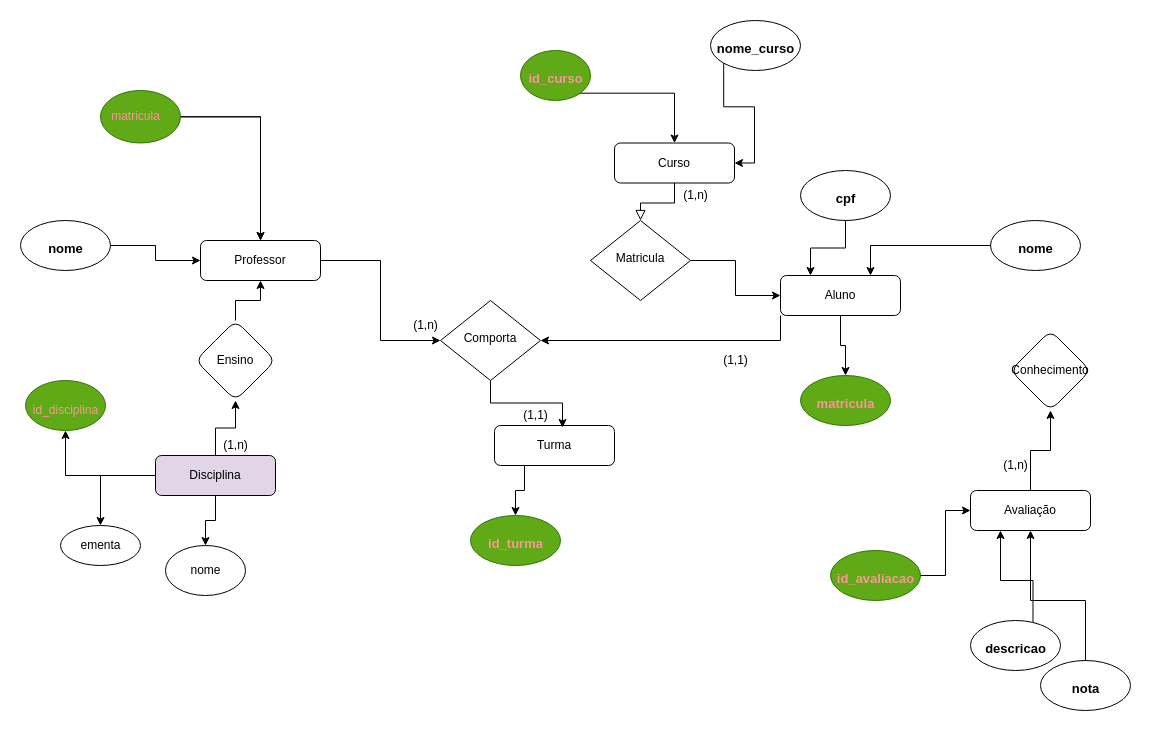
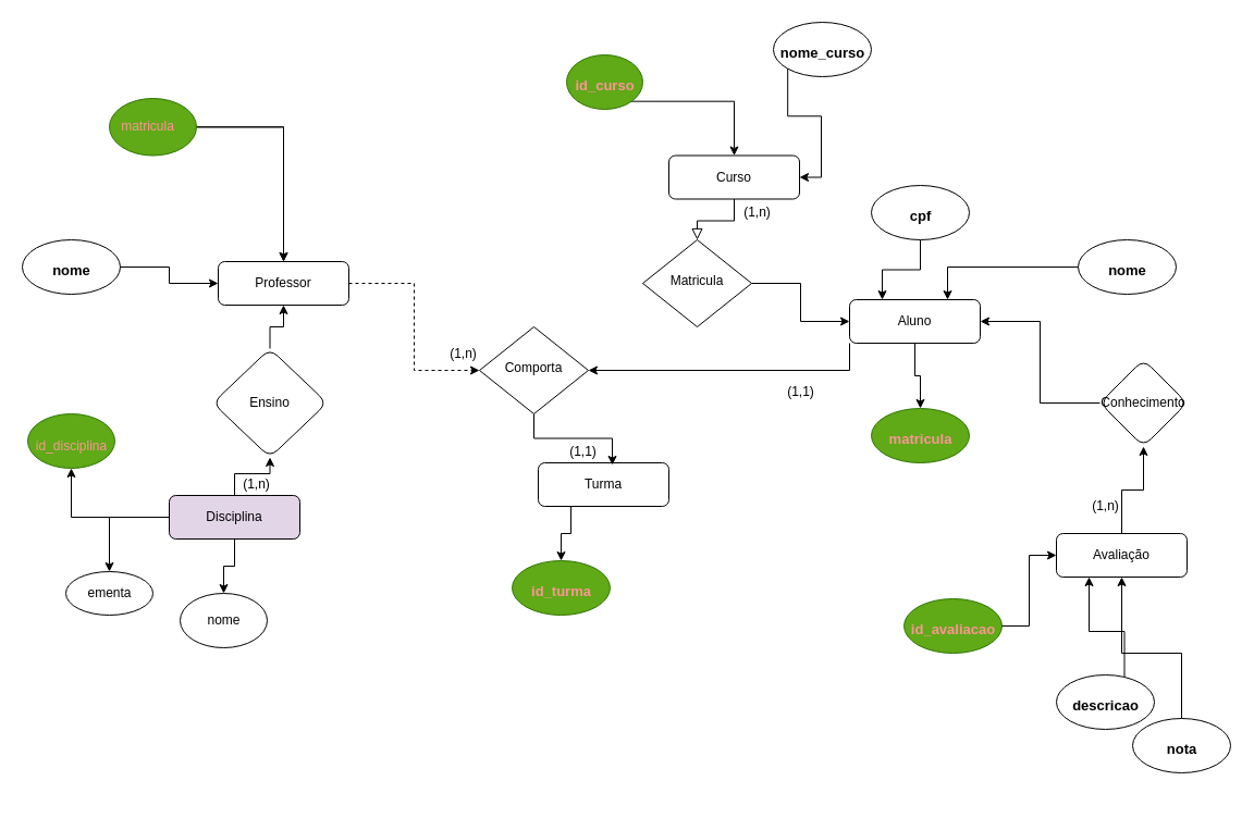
  <mxCell id="0" />
  <mxCell id="1" parent="0" />
  <mxCell id="2" value="" style="rounded=0;html=1;jettySize=auto;orthogonalLoop=1;fontSize=11;endArrow=block;endFill=0;endSize=8;strokeWidth=1;shadow=0;labelBackgroundColor=none;edgeStyle=orthogonalEdgeStyle;entryX=0.5;entryY=0;entryDx=0;entryDy=0;" parent="1" source="3" target="5" edge="1"><mxGeometry relative="1" as="geometry" /></mxCell>
  <mxCell id="3" value="Curso" style="rounded=1;whiteSpace=wrap;html=1;fontSize=12;glass=0;strokeWidth=1;shadow=0;" parent="1" vertex="1"><mxGeometry x="614" y="142.5" width="120" height="40" as="geometry" /></mxCell>
  <mxCell id="4" style="edgeStyle=orthogonalEdgeStyle;rounded=0;orthogonalLoop=1;jettySize=auto;html=1;exitX=1;exitY=0.5;exitDx=0;exitDy=0;entryX=0;entryY=0.5;entryDx=0;entryDy=0;" edge="1" parent="1" source="5" target="8"><mxGeometry relative="1" as="geometry" /></mxCell>
  <mxCell id="5" value="Matricula" style="rhombus;whiteSpace=wrap;html=1;shadow=0;fontFamily=Helvetica;fontSize=12;align=center;strokeWidth=1;spacing=6;spacingTop=-4;" parent="1" vertex="1"><mxGeometry x="590" y="220" width="100" height="80" as="geometry" /></mxCell>
  <mxCell id="6" value="" style="edgeStyle=orthogonalEdgeStyle;rounded=0;orthogonalLoop=1;jettySize=auto;html=1;entryX=0.5;entryY=0;entryDx=0;entryDy=0;" edge="1" parent="1" source="8" target="54"><mxGeometry relative="1" as="geometry"><mxPoint x="860" y="375" as="targetPoint" /></mxGeometry></mxCell>
  <mxCell id="7" style="edgeStyle=orthogonalEdgeStyle;rounded=0;orthogonalLoop=1;jettySize=auto;html=1;exitX=0;exitY=1;exitDx=0;exitDy=0;entryX=1;entryY=0.5;entryDx=0;entryDy=0;" edge="1" parent="1" source="8" target="75"><mxGeometry relative="1" as="geometry" /></mxCell>
  <mxCell id="8" value="Aluno" style="rounded=1;whiteSpace=wrap;html=1;fontSize=12;glass=0;strokeWidth=1;shadow=0;" parent="1" vertex="1"><mxGeometry x="780" y="275" width="120" height="40" as="geometry" /></mxCell>
  <mxCell id="9" value="" style="edgeStyle=orthogonalEdgeStyle;rounded=0;orthogonalLoop=1;jettySize=auto;html=1;entryX=0.5;entryY=1;entryDx=0;entryDy=0;" edge="1" parent="1" source="10" target="77"><mxGeometry relative="1" as="geometry"><mxPoint x="1170" y="410" as="targetPoint" /></mxGeometry></mxCell>
  <mxCell id="10" value="Avaliação" style="rounded=1;whiteSpace=wrap;html=1;fontSize=12;glass=0;strokeWidth=1;shadow=0;" vertex="1" parent="1"><mxGeometry x="970" y="490" width="120" height="40" as="geometry" /></mxCell>
  <mxCell id="11" value="" style="edgeStyle=orthogonalEdgeStyle;rounded=0;orthogonalLoop=1;jettySize=auto;html=1;" edge="1" parent="1" source="15" target="40"><mxGeometry relative="1" as="geometry" /></mxCell>
  <mxCell id="12" value="" style="edgeStyle=orthogonalEdgeStyle;rounded=0;orthogonalLoop=1;jettySize=auto;html=1;" edge="1" parent="1" source="15" target="37"><mxGeometry relative="1" as="geometry" /></mxCell>
  <mxCell id="13" value="" style="edgeStyle=orthogonalEdgeStyle;rounded=0;orthogonalLoop=1;jettySize=auto;html=1;" edge="1" parent="1" source="15" target="34"><mxGeometry relative="1" as="geometry" /></mxCell>
  <mxCell id="14" value="" style="edgeStyle=orthogonalEdgeStyle;rounded=0;orthogonalLoop=1;jettySize=auto;html=1;" edge="1" parent="1" source="15" target="74"><mxGeometry relative="1" as="geometry" /></mxCell>
  <mxCell id="15" value="Disciplina" style="rounded=1;whiteSpace=wrap;html=1;fontSize=12;glass=0;strokeWidth=1;shadow=0;fillColor=#e1d5e7;" vertex="1" parent="1"><mxGeometry x="155" y="455" width="120" height="40" as="geometry" /></mxCell>
  <mxCell id="16" style="edgeStyle=orthogonalEdgeStyle;rounded=0;orthogonalLoop=1;jettySize=auto;html=1;exitX=0.25;exitY=1;exitDx=0;exitDy=0;entryX=0.5;entryY=0;entryDx=0;entryDy=0;" edge="1" parent="1" source="17" target="71"><mxGeometry relative="1" as="geometry" /></mxCell>
  <mxCell id="17" value="Turma" style="rounded=1;whiteSpace=wrap;html=1;fontSize=12;glass=0;strokeWidth=1;shadow=0;" vertex="1" parent="1"><mxGeometry x="494" y="425" width="120" height="40" as="geometry" /></mxCell>
- <mxCell id="18" style="edgeStyle=orthogonalEdgeStyle;rounded=0;orthogonalLoop=1;jettySize=auto;html=1;exitX=1;exitY=0.5;exitDx=0;exitDy=0;entryX=0;entryY=0.5;entryDx=0;entryDy=0;" edge="1" parent="1" source="19" target="75"><mxGeometry relative="1" as="geometry" /></mxCell>
+ <mxCell id="18" style="edgeStyle=orthogonalEdgeStyle;rounded=0;orthogonalLoop=1;jettySize=auto;html=1;exitX=1;exitY=0.5;exitDx=0;exitDy=0;entryX=0;entryY=0.5;entryDx=0;entryDy=0;dashed=1;" edge="1" parent="1" source="19" target="75"><mxGeometry relative="1" as="geometry" /></mxCell>
  <mxCell id="19" value="Professor" style="rounded=1;whiteSpace=wrap;html=1;fontSize=12;glass=0;strokeWidth=1;shadow=0;" vertex="1" parent="1"><mxGeometry x="200" y="240" width="120" height="40" as="geometry" /></mxCell>
  <mxCell id="20" style="edgeStyle=orthogonalEdgeStyle;rounded=0;orthogonalLoop=1;jettySize=auto;html=1;exitX=0;exitY=1;exitDx=0;exitDy=0;entryX=0.5;entryY=0;entryDx=0;entryDy=0;" edge="1" parent="1" source="68" target="3"><mxGeometry relative="1" as="geometry" /></mxCell>
  <mxCell id="21" style="edgeStyle=orthogonalEdgeStyle;rounded=0;orthogonalLoop=1;jettySize=auto;html=1;exitX=0;exitY=0;exitDx=0;exitDy=0;entryX=1;entryY=0.5;entryDx=0;entryDy=0;" edge="1" parent="1" source="65" target="3"><mxGeometry relative="1" as="geometry" /></mxCell>
  <mxCell id="22" value="" style="edgeStyle=orthogonalEdgeStyle;rounded=0;orthogonalLoop=1;jettySize=auto;html=1;" edge="1" parent="1" source="25" target="19"><mxGeometry relative="1" as="geometry" /></mxCell>
  <mxCell id="23" value="" style="edgeStyle=orthogonalEdgeStyle;rounded=0;orthogonalLoop=1;jettySize=auto;html=1;" edge="1" parent="1" source="26" target="19"><mxGeometry relative="1" as="geometry" /></mxCell>
  <mxCell id="24" value="" style="group" vertex="1" connectable="0" parent="1"><mxGeometry x="100" y="90" width="80" height="52.5" as="geometry" /></mxCell>
  <mxCell id="25" value="" style="ellipse;whiteSpace=wrap;html=1;container=0;fillColor=#60a917;fontColor=#ffffff;strokeColor=#2D7600;" vertex="1" parent="24"><mxGeometry width="80" height="52.5" as="geometry" /></mxCell>
  <mxCell id="26" value="&lt;font color=&quot;#fc9595&quot;&gt;matricula&lt;/font&gt;" style="text;html=1;align=center;verticalAlign=middle;resizable=0;points=[];autosize=1;strokeColor=none;fillColor=none;container=0;" vertex="1" parent="24"><mxGeometry y="11.25" width="70" height="30" as="geometry" /></mxCell>
  <mxCell id="27" value="" style="group;rotation=90;" vertex="1" connectable="0" parent="1"><mxGeometry x="830" y="550" width="90" height="50" as="geometry" /></mxCell>
  <mxCell id="28" value="" style="ellipse;whiteSpace=wrap;html=1;fillColor=#60a917;fontColor=#ffffff;strokeColor=#2D7600;" vertex="1" parent="27"><mxGeometry width="90" height="50" as="geometry" /></mxCell>
  <mxCell id="29" value="&lt;font color=&quot;#fc9595&quot; style=&quot;font-size: 13px;&quot;&gt;id_avaliacao&lt;/font&gt;" style="text;strokeColor=none;fillColor=none;html=1;fontSize=24;fontStyle=1;verticalAlign=middle;align=center;" vertex="1" parent="27"><mxGeometry x="10" y="10" width="70" height="30" as="geometry" /></mxCell>
  <mxCell id="30" style="edgeStyle=orthogonalEdgeStyle;rounded=0;orthogonalLoop=1;jettySize=auto;html=1;exitX=1;exitY=0.5;exitDx=0;exitDy=0;entryX=0;entryY=0.5;entryDx=0;entryDy=0;" edge="1" parent="1" source="28" target="10"><mxGeometry relative="1" as="geometry" /></mxCell>
  <mxCell id="31" style="edgeStyle=orthogonalEdgeStyle;rounded=0;orthogonalLoop=1;jettySize=auto;html=1;exitX=0.5;exitY=0;exitDx=0;exitDy=0;entryX=0.5;entryY=1;entryDx=0;entryDy=0;" edge="1" parent="1" source="48" target="10"><mxGeometry relative="1" as="geometry" /></mxCell>
  <mxCell id="32" style="edgeStyle=orthogonalEdgeStyle;rounded=0;orthogonalLoop=1;jettySize=auto;html=1;exitX=0.75;exitY=0;exitDx=0;exitDy=0;entryX=0.25;entryY=1;entryDx=0;entryDy=0;" edge="1" parent="1" source="45" target="10"><mxGeometry relative="1" as="geometry" /></mxCell>
  <mxCell id="33" value="" style="group" vertex="1" connectable="0" parent="1"><mxGeometry x="60" y="525" width="80" height="40" as="geometry" /></mxCell>
  <mxCell id="34" value="" style="ellipse;whiteSpace=wrap;html=1;rounded=1;glass=0;strokeWidth=1;shadow=0;" vertex="1" parent="33"><mxGeometry width="80" height="40" as="geometry" /></mxCell>
  <mxCell id="35" value="ementa" style="text;html=1;align=center;verticalAlign=middle;resizable=0;points=[];autosize=1;strokeColor=none;fillColor=none;" vertex="1" parent="33"><mxGeometry x="10" y="5" width="60" height="30" as="geometry" /></mxCell>
  <mxCell id="36" value="" style="group" vertex="1" connectable="0" parent="1"><mxGeometry x="165" y="545" width="80" height="50" as="geometry" /></mxCell>
  <mxCell id="37" value="" style="ellipse;whiteSpace=wrap;html=1;rounded=1;glass=0;strokeWidth=1;shadow=0;" vertex="1" parent="36"><mxGeometry width="80" height="50" as="geometry" /></mxCell>
  <mxCell id="38" value="nome" style="text;html=1;align=center;verticalAlign=middle;resizable=0;points=[];autosize=1;strokeColor=none;fillColor=none;" vertex="1" parent="36"><mxGeometry x="15" y="10" width="50" height="30" as="geometry" /></mxCell>
  <mxCell id="39" value="" style="group" vertex="1" connectable="0" parent="1"><mxGeometry x="20" y="380" width="90" height="50" as="geometry" /></mxCell>
  <mxCell id="40" value="" style="ellipse;whiteSpace=wrap;html=1;rounded=1;glass=0;strokeWidth=1;shadow=0;fillColor=#60a917;fontColor=#ffffff;strokeColor=#2D7600;" vertex="1" parent="39"><mxGeometry x="5" width="80" height="50" as="geometry" /></mxCell>
  <mxCell id="41" value="&lt;font color=&quot;#fc9595&quot;&gt;id_disciplina&lt;/font&gt;" style="text;html=1;align=center;verticalAlign=middle;resizable=0;points=[];autosize=1;strokeColor=none;fillColor=none;" vertex="1" parent="39"><mxGeometry y="15" width="90" height="30" as="geometry" /></mxCell>
  <mxCell id="42" value="" style="group" vertex="1" connectable="0" parent="1"><mxGeometry x="990" y="600" width="120" height="130" as="geometry" /></mxCell>
  <mxCell id="43" value="" style="group;rotation=90;" vertex="1" connectable="0" parent="42"><mxGeometry x="-20" y="20" width="90" height="50" as="geometry" /></mxCell>
  <mxCell id="44" value="" style="ellipse;whiteSpace=wrap;html=1;" vertex="1" parent="43"><mxGeometry width="90" height="50" as="geometry" /></mxCell>
  <mxCell id="45" value="&lt;font style=&quot;font-size: 13px;&quot;&gt;descricao&lt;/font&gt;" style="text;strokeColor=none;fillColor=none;html=1;fontSize=24;fontStyle=1;verticalAlign=middle;align=center;" vertex="1" parent="43"><mxGeometry x="10" y="10" width="70" height="30" as="geometry" /></mxCell>
  <mxCell id="46" value="" style="group;rotation=90;" vertex="1" connectable="0" parent="42"><mxGeometry x="50" y="60" width="90" height="50" as="geometry" /></mxCell>
  <mxCell id="47" value="" style="ellipse;whiteSpace=wrap;html=1;" vertex="1" parent="46"><mxGeometry width="90" height="50" as="geometry" /></mxCell>
  <mxCell id="48" value="&lt;font style=&quot;font-size: 13px;&quot;&gt;nota&lt;/font&gt;" style="text;strokeColor=none;fillColor=none;html=1;fontSize=24;fontStyle=1;verticalAlign=middle;align=center;" vertex="1" parent="46"><mxGeometry x="10" y="10" width="70" height="30" as="geometry" /></mxCell>
  <mxCell id="49" value="" style="group" vertex="1" connectable="0" parent="1"><mxGeometry x="20" y="220" width="90" height="50" as="geometry" /></mxCell>
  <mxCell id="50" value="" style="ellipse;whiteSpace=wrap;html=1;" vertex="1" parent="49"><mxGeometry width="90" height="50" as="geometry" /></mxCell>
  <mxCell id="51" value="&lt;font style=&quot;font-size: 13px;&quot;&gt;nome&lt;/font&gt;" style="text;strokeColor=none;fillColor=none;html=1;fontSize=24;fontStyle=1;verticalAlign=middle;align=center;" vertex="1" parent="49"><mxGeometry x="10" y="10" width="70" height="30" as="geometry" /></mxCell>
  <mxCell id="52" style="edgeStyle=orthogonalEdgeStyle;rounded=0;orthogonalLoop=1;jettySize=auto;html=1;exitX=1;exitY=0.5;exitDx=0;exitDy=0;entryX=0;entryY=0.5;entryDx=0;entryDy=0;" edge="1" parent="1" source="50" target="19"><mxGeometry relative="1" as="geometry" /></mxCell>
  <mxCell id="53" value="" style="group" vertex="1" connectable="0" parent="1"><mxGeometry x="800" y="375" width="90" height="50" as="geometry" /></mxCell>
  <mxCell id="54" value="" style="ellipse;whiteSpace=wrap;html=1;fillColor=#60a917;fontColor=#ffffff;strokeColor=#2D7600;" vertex="1" parent="53"><mxGeometry width="90" height="50" as="geometry" /></mxCell>
  <mxCell id="55" value="&lt;font color=&quot;#fc9595&quot; style=&quot;font-size: 13px;&quot;&gt;matricula&lt;/font&gt;" style="text;strokeColor=none;fillColor=none;html=1;fontSize=24;fontStyle=1;verticalAlign=middle;align=center;" vertex="1" parent="53"><mxGeometry x="10" y="10" width="70" height="30" as="geometry" /></mxCell>
  <mxCell id="56" style="edgeStyle=orthogonalEdgeStyle;rounded=0;orthogonalLoop=1;jettySize=auto;html=1;exitX=0;exitY=0.5;exitDx=0;exitDy=0;entryX=0.75;entryY=0;entryDx=0;entryDy=0;" edge="1" parent="1" source="62" target="8"><mxGeometry relative="1" as="geometry" /></mxCell>
  <mxCell id="57" style="edgeStyle=orthogonalEdgeStyle;rounded=0;orthogonalLoop=1;jettySize=auto;html=1;exitX=0.5;exitY=1;exitDx=0;exitDy=0;entryX=0.25;entryY=0;entryDx=0;entryDy=0;" edge="1" parent="1" source="59" target="8"><mxGeometry relative="1" as="geometry" /></mxCell>
  <mxCell id="58" value="" style="group;rotation=90;" vertex="1" connectable="0" parent="1"><mxGeometry x="800" y="170" width="90" height="50" as="geometry" /></mxCell>
  <mxCell id="59" value="" style="ellipse;whiteSpace=wrap;html=1;" vertex="1" parent="58"><mxGeometry width="90" height="50" as="geometry" /></mxCell>
  <mxCell id="60" value="&lt;font style=&quot;font-size: 13px;&quot;&gt;cpf&lt;/font&gt;" style="text;strokeColor=none;fillColor=none;html=1;fontSize=24;fontStyle=1;verticalAlign=middle;align=center;" vertex="1" parent="58"><mxGeometry x="10" y="10" width="70" height="30" as="geometry" /></mxCell>
  <mxCell id="61" value="" style="group" vertex="1" connectable="0" parent="1"><mxGeometry x="990" y="220" width="90" height="50" as="geometry" /></mxCell>
  <mxCell id="62" value="" style="ellipse;whiteSpace=wrap;html=1;" vertex="1" parent="61"><mxGeometry width="90" height="50" as="geometry" /></mxCell>
  <mxCell id="63" value="&lt;font style=&quot;font-size: 13px;&quot;&gt;nome&lt;/font&gt;" style="text;strokeColor=none;fillColor=none;html=1;fontSize=24;fontStyle=1;verticalAlign=middle;align=center;" vertex="1" parent="61"><mxGeometry x="10" y="10" width="70" height="30" as="geometry" /></mxCell>
  <mxCell id="64" value="" style="group" vertex="1" connectable="0" parent="1"><mxGeometry x="710" y="20" width="90" height="50" as="geometry" /></mxCell>
  <mxCell id="65" value="" style="ellipse;whiteSpace=wrap;html=1;" vertex="1" parent="64"><mxGeometry width="90" height="50" as="geometry" /></mxCell>
  <mxCell id="66" value="&lt;font style=&quot;font-size: 13px;&quot;&gt;nome_curso&lt;/font&gt;" style="text;strokeColor=none;fillColor=none;html=1;fontSize=24;fontStyle=1;verticalAlign=middle;align=center;" vertex="1" parent="64"><mxGeometry x="10" y="10" width="70" height="30" as="geometry" /></mxCell>
  <mxCell id="67" value="" style="group" vertex="1" connectable="0" parent="1"><mxGeometry x="520" y="50" width="70" height="50" as="geometry" /></mxCell>
  <mxCell id="68" value="" style="ellipse;whiteSpace=wrap;html=1;fillColor=#60a917;strokeColor=#2D7600;fontColor=#ffffff;" vertex="1" parent="67"><mxGeometry width="70" height="50" as="geometry" /></mxCell>
  <mxCell id="69" value="&lt;font color=&quot;#fc9595&quot; style=&quot;font-size: 13px;&quot;&gt;id_curso&lt;/font&gt;" style="text;strokeColor=none;fillColor=none;html=1;fontSize=24;fontStyle=1;verticalAlign=middle;align=center;" vertex="1" parent="67"><mxGeometry y="10" width="70" height="30" as="geometry" /></mxCell>
  <mxCell id="70" value="" style="group" vertex="1" connectable="0" parent="1"><mxGeometry x="470" y="515" width="90" height="50" as="geometry" /></mxCell>
  <mxCell id="71" value="" style="ellipse;whiteSpace=wrap;html=1;container=0;fillColor=#60a917;fontColor=#ffffff;strokeColor=#2D7600;" vertex="1" parent="70"><mxGeometry width="90" height="50" as="geometry" /></mxCell>
  <mxCell id="72" value="&lt;font color=&quot;#fc9595&quot; style=&quot;font-size: 13px;&quot;&gt;id_turma&lt;/font&gt;" style="text;html=1;fontSize=24;fontStyle=1;verticalAlign=middle;align=center;container=0;" vertex="1" parent="70"><mxGeometry x="10" y="10" width="70" height="30" as="geometry" /></mxCell>
  <mxCell id="73" style="edgeStyle=orthogonalEdgeStyle;rounded=0;orthogonalLoop=1;jettySize=auto;html=1;exitX=0.5;exitY=0;exitDx=0;exitDy=0;entryX=0.5;entryY=1;entryDx=0;entryDy=0;" edge="1" parent="1" source="74" target="19"><mxGeometry relative="1" as="geometry" /></mxCell>
- <mxCell id="74" value="Ensino" style="rhombus;whiteSpace=wrap;html=1;rounded=1;glass=0;strokeWidth=1;shadow=0;" vertex="1" parent="1"><mxGeometry x="195" y="320" width="80" height="80" as="geometry" /></mxCell>
+ <mxCell id="74" value="Ensino" style="rhombus;whiteSpace=wrap;html=1;rounded=1;glass=0;strokeWidth=1;shadow=0;" vertex="1" parent="1"><mxGeometry x="195" y="320" width="105" height="100" as="geometry" /></mxCell>
  <mxCell id="75" value="Comporta" style="rhombus;whiteSpace=wrap;html=1;shadow=0;fontFamily=Helvetica;fontSize=12;align=center;strokeWidth=1;spacing=6;spacingTop=-4;" vertex="1" parent="1"><mxGeometry x="440" y="300" width="100" height="80" as="geometry" /></mxCell>
+ <mxCell id="76" style="edgeStyle=orthogonalEdgeStyle;rounded=0;orthogonalLoop=1;jettySize=auto;html=1;exitX=0;exitY=0.5;exitDx=0;exitDy=0;entryX=1;entryY=0.5;entryDx=0;entryDy=0;" edge="1" parent="1" source="77" target="8"><mxGeometry relative="1" as="geometry" /></mxCell>
  <mxCell id="77" value="Conhecimento" style="rhombus;whiteSpace=wrap;html=1;rounded=1;glass=0;strokeWidth=1;shadow=0;" vertex="1" parent="1"><mxGeometry x="1010" y="330" width="80" height="80" as="geometry" /></mxCell>
  <mxCell id="78" style="edgeStyle=orthogonalEdgeStyle;rounded=0;orthogonalLoop=1;jettySize=auto;html=1;exitX=0.5;exitY=1;exitDx=0;exitDy=0;entryX=0.567;entryY=0.05;entryDx=0;entryDy=0;entryPerimeter=0;" edge="1" parent="1" source="75" target="17"><mxGeometry relative="1" as="geometry" /></mxCell>
  <mxCell id="79" value="(1,n)" style="text;html=1;align=center;verticalAlign=middle;resizable=0;points=[];autosize=1;strokeColor=none;fillColor=none;" vertex="1" parent="1"><mxGeometry x="400" y="310" width="50" height="30" as="geometry" /></mxCell>
  <mxCell id="80" value="(1,n)" style="text;html=1;align=center;verticalAlign=middle;resizable=0;points=[];autosize=1;strokeColor=none;fillColor=none;" vertex="1" parent="1"><mxGeometry x="210" y="430" width="50" height="30" as="geometry" /></mxCell>
  <mxCell id="81" value="(1,n)" style="text;html=1;align=center;verticalAlign=middle;resizable=0;points=[];autosize=1;strokeColor=none;fillColor=none;" vertex="1" parent="1"><mxGeometry x="670" y="180" width="50" height="30" as="geometry" /></mxCell>
  <mxCell id="82" value="(1,1)" style="text;html=1;align=center;verticalAlign=middle;resizable=0;points=[];autosize=1;strokeColor=none;fillColor=none;" vertex="1" parent="1"><mxGeometry x="510" y="400" width="50" height="30" as="geometry" /></mxCell>
  <mxCell id="83" value="(1,1)" style="text;html=1;align=center;verticalAlign=middle;resizable=0;points=[];autosize=1;strokeColor=none;fillColor=none;" vertex="1" parent="1"><mxGeometry x="710" y="345" width="50" height="30" as="geometry" /></mxCell>
  <mxCell id="84" value="(1,n)" style="text;html=1;align=center;verticalAlign=middle;resizable=0;points=[];autosize=1;strokeColor=none;fillColor=none;" vertex="1" parent="1"><mxGeometry x="990" y="450" width="50" height="30" as="geometry" /></mxCell>
